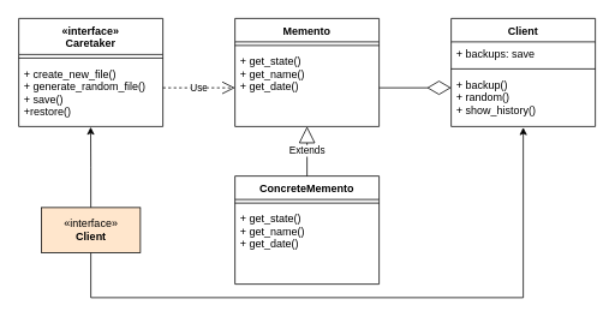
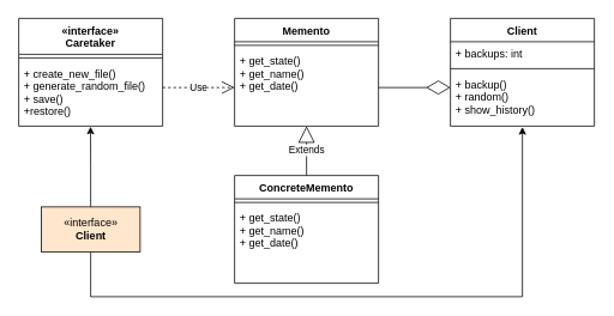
  <mxCell id="0" />
  <mxCell id="1" parent="0" />
  <mxCell id="2" value="«interface»&#10;Caretaker&#10;" style="swimlane;fontStyle=1;align=center;verticalAlign=top;childLayout=stackLayout;horizontal=1;startSize=40;horizontalStack=0;resizeParent=1;resizeParentMax=0;resizeLast=0;collapsible=1;marginBottom=0;" vertex="1" parent="1"><mxGeometry x="20" y="20" width="160" height="120" as="geometry" /></mxCell>
  <mxCell id="3" value="" style="line;strokeWidth=1;fillColor=none;align=left;verticalAlign=middle;spacingTop=-1;spacingLeft=3;spacingRight=3;rotatable=0;labelPosition=right;points=[];portConstraint=eastwest;" vertex="1" parent="2"><mxGeometry y="40" width="160" height="8" as="geometry" /></mxCell>
  <mxCell id="4" value="+ create_new_file()&#10;+ generate_random_file()&#10;+ save()&#10;+restore()" style="text;strokeColor=none;fillColor=none;align=left;verticalAlign=top;spacingLeft=4;spacingRight=4;overflow=hidden;rotatable=0;points=[[0,0.5],[1,0.5]];portConstraint=eastwest;" vertex="1" parent="2"><mxGeometry y="48" width="160" height="72" as="geometry" /></mxCell>
  <mxCell id="5" style="edgeStyle=orthogonalEdgeStyle;rounded=0;orthogonalLoop=1;jettySize=auto;html=1;exitX=0.5;exitY=0;exitDx=0;exitDy=0;entryX=0.499;entryY=1.008;entryDx=0;entryDy=0;entryPerimeter=0;" edge="1" parent="1" source="7" target="4"><mxGeometry relative="1" as="geometry"><mxPoint x="100.235" y="150" as="targetPoint" /></mxGeometry></mxCell>
  <mxCell id="6" style="edgeStyle=orthogonalEdgeStyle;rounded=0;orthogonalLoop=1;jettySize=auto;html=1;exitX=0.5;exitY=1;exitDx=0;exitDy=0;" edge="1" parent="1" source="7"><mxGeometry relative="1" as="geometry"><mxPoint x="580" y="141" as="targetPoint" /><Array as="points"><mxPoint x="100" y="330" /><mxPoint x="580" y="330" /></Array></mxGeometry></mxCell>
  <mxCell id="7" value="«interface»&lt;br&gt;&lt;b&gt;Client&lt;/b&gt;" style="html=1;fillColor=#ffe6cc;" vertex="1" parent="1"><mxGeometry x="45" y="230" width="110" height="50" as="geometry" /></mxCell>
  <mxCell id="8" value="Memento" style="swimlane;fontStyle=1;align=center;verticalAlign=top;childLayout=stackLayout;horizontal=1;startSize=26;horizontalStack=0;resizeParent=1;resizeParentMax=0;resizeLast=0;collapsible=1;marginBottom=0;" vertex="1" parent="1"><mxGeometry x="260" y="20" width="160" height="120" as="geometry" /></mxCell>
  <mxCell id="9" value="" style="line;strokeWidth=1;fillColor=none;align=left;verticalAlign=middle;spacingTop=-1;spacingLeft=3;spacingRight=3;rotatable=0;labelPosition=right;points=[];portConstraint=eastwest;" vertex="1" parent="8"><mxGeometry y="26" width="160" height="8" as="geometry" /></mxCell>
  <mxCell id="10" value="+ get_state()&#10;+ get_name()&#10;+ get_date()" style="text;strokeColor=none;fillColor=none;align=left;verticalAlign=top;spacingLeft=4;spacingRight=4;overflow=hidden;rotatable=0;points=[[0,0.5],[1,0.5]];portConstraint=eastwest;" vertex="1" parent="8"><mxGeometry y="34" width="160" height="86" as="geometry" /></mxCell>
  <mxCell id="11" value="ConcreteMemento" style="swimlane;fontStyle=1;align=center;verticalAlign=top;childLayout=stackLayout;horizontal=1;startSize=26;horizontalStack=0;resizeParent=1;resizeParentMax=0;resizeLast=0;collapsible=1;marginBottom=0;" vertex="1" parent="1"><mxGeometry x="260" y="195" width="160" height="120" as="geometry" /></mxCell>
  <mxCell id="12" value="" style="line;strokeWidth=1;fillColor=none;align=left;verticalAlign=middle;spacingTop=-1;spacingLeft=3;spacingRight=3;rotatable=0;labelPosition=right;points=[];portConstraint=eastwest;" vertex="1" parent="11"><mxGeometry y="26" width="160" height="8" as="geometry" /></mxCell>
  <mxCell id="13" value="+ get_state()&#10;+ get_name()&#10;+ get_date()" style="text;strokeColor=none;fillColor=none;align=left;verticalAlign=top;spacingLeft=4;spacingRight=4;overflow=hidden;rotatable=0;points=[[0,0.5],[1,0.5]];portConstraint=eastwest;" vertex="1" parent="11"><mxGeometry y="34" width="160" height="86" as="geometry" /></mxCell>
  <mxCell id="14" value="Client&#10;" style="swimlane;fontStyle=1;align=center;verticalAlign=top;childLayout=stackLayout;horizontal=1;startSize=26;horizontalStack=0;resizeParent=1;resizeParentMax=0;resizeLast=0;collapsible=1;marginBottom=0;" vertex="1" parent="1"><mxGeometry x="500" y="20" width="160" height="120" as="geometry" /></mxCell>
- <mxCell id="15" value="+ backups: save" style="text;strokeColor=none;fillColor=none;align=left;verticalAlign=top;spacingLeft=4;spacingRight=4;overflow=hidden;rotatable=0;points=[[0,0.5],[1,0.5]];portConstraint=eastwest;" vertex="1" parent="14"><mxGeometry y="26" width="160" height="26" as="geometry" /></mxCell>
+ <mxCell id="15" value="+ backups: int" style="text;strokeColor=none;fillColor=none;align=left;verticalAlign=top;spacingLeft=4;spacingRight=4;overflow=hidden;rotatable=0;points=[[0,0.5],[1,0.5]];portConstraint=eastwest;" vertex="1" parent="14"><mxGeometry y="26" width="160" height="26" as="geometry" /></mxCell>
  <mxCell id="16" value="" style="line;strokeWidth=1;fillColor=none;align=left;verticalAlign=middle;spacingTop=-1;spacingLeft=3;spacingRight=3;rotatable=0;labelPosition=right;points=[];portConstraint=eastwest;" vertex="1" parent="14"><mxGeometry y="52" width="160" height="8" as="geometry" /></mxCell>
  <mxCell id="17" value="+ backup()&#10;+ random()&#10;+ show_history()" style="text;strokeColor=none;fillColor=none;align=left;verticalAlign=top;spacingLeft=4;spacingRight=4;overflow=hidden;rotatable=0;points=[[0,0.5],[1,0.5]];portConstraint=eastwest;" vertex="1" parent="14"><mxGeometry y="60" width="160" height="60" as="geometry" /></mxCell>
  <mxCell id="18" value="" style="endArrow=diamondThin;endFill=0;endSize=24;html=1;exitX=1;exitY=0.5;exitDx=0;exitDy=0;" edge="1" parent="1" source="10"><mxGeometry width="160" relative="1" as="geometry"><mxPoint x="340" y="80" as="sourcePoint" /><mxPoint x="500" y="97" as="targetPoint" /></mxGeometry></mxCell>
  <mxCell id="19" value="Use" style="endArrow=open;endSize=12;dashed=1;html=1;entryX=0;entryY=0.5;entryDx=0;entryDy=0;exitX=1;exitY=0.403;exitDx=0;exitDy=0;exitPerimeter=0;" edge="1" parent="1" source="4" target="10"><mxGeometry width="160" relative="1" as="geometry"><mxPoint x="190" y="97" as="sourcePoint" /><mxPoint x="340" y="90" as="targetPoint" /></mxGeometry></mxCell>
  <mxCell id="20" value="Extends" style="endArrow=block;endSize=16;endFill=0;html=1;exitX=0.5;exitY=0;exitDx=0;exitDy=0;entryX=0.5;entryY=1;entryDx=0;entryDy=0;entryPerimeter=0;" edge="1" parent="1" source="11" target="10"><mxGeometry width="160" relative="1" as="geometry"><mxPoint x="390" y="170" as="sourcePoint" /><mxPoint x="550" y="170" as="targetPoint" /></mxGeometry></mxCell>
